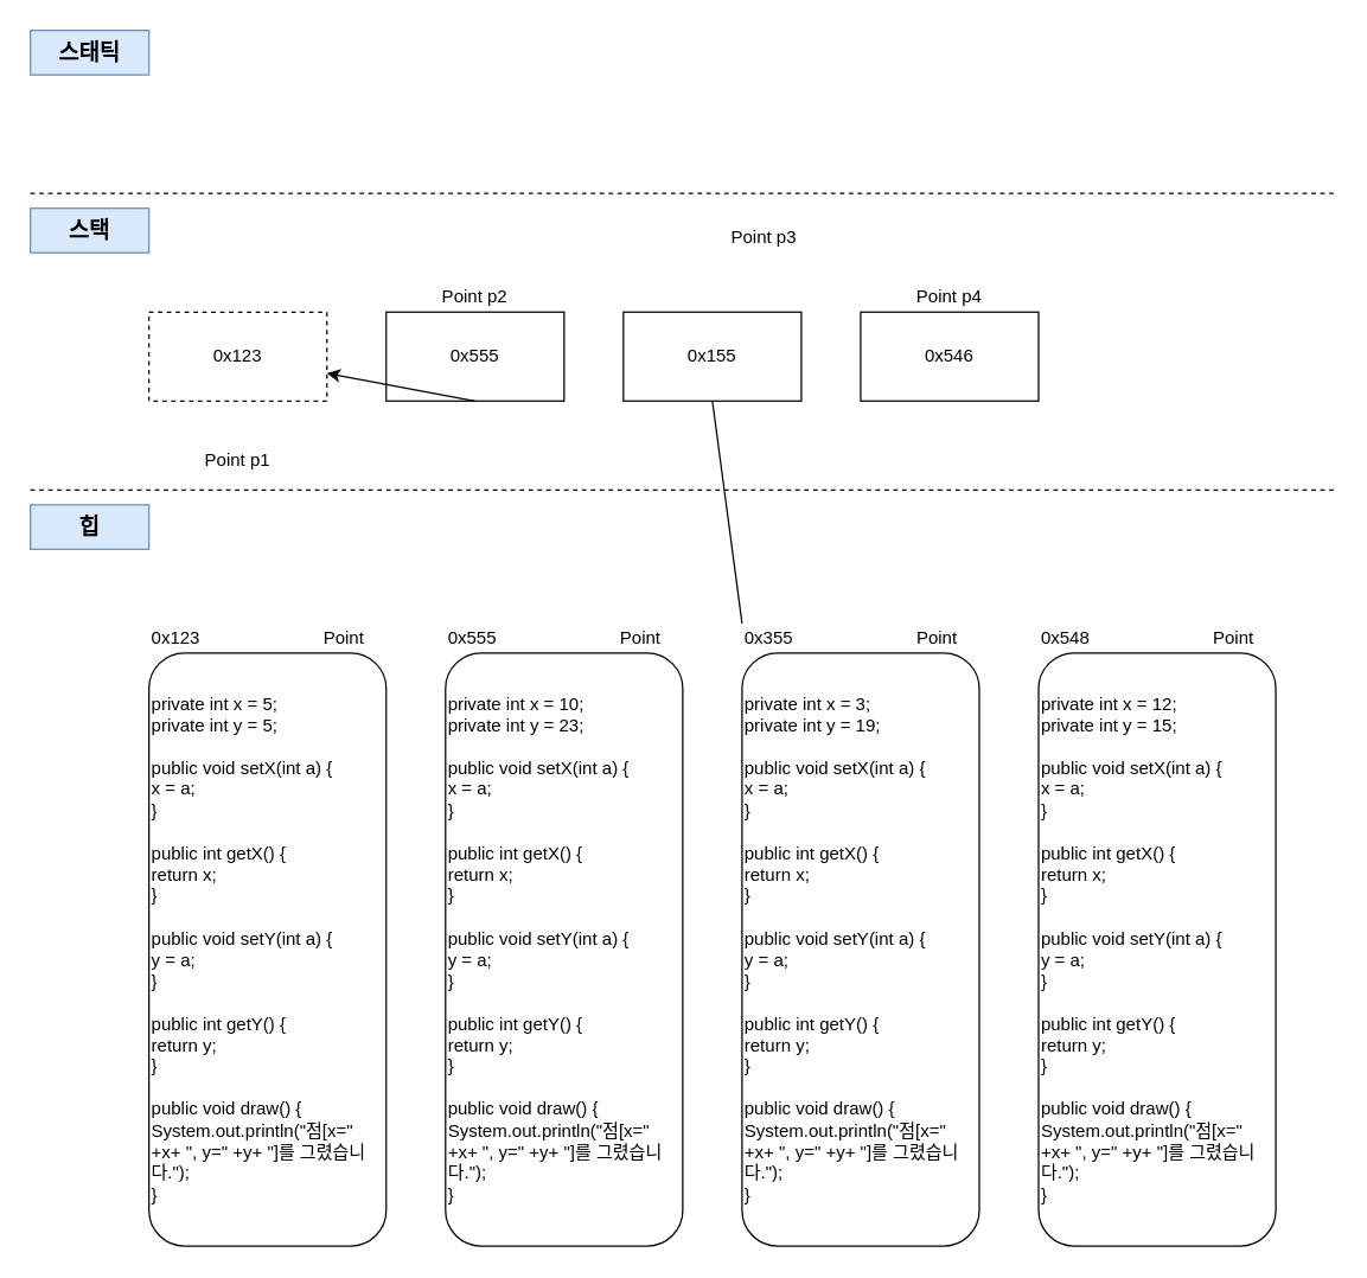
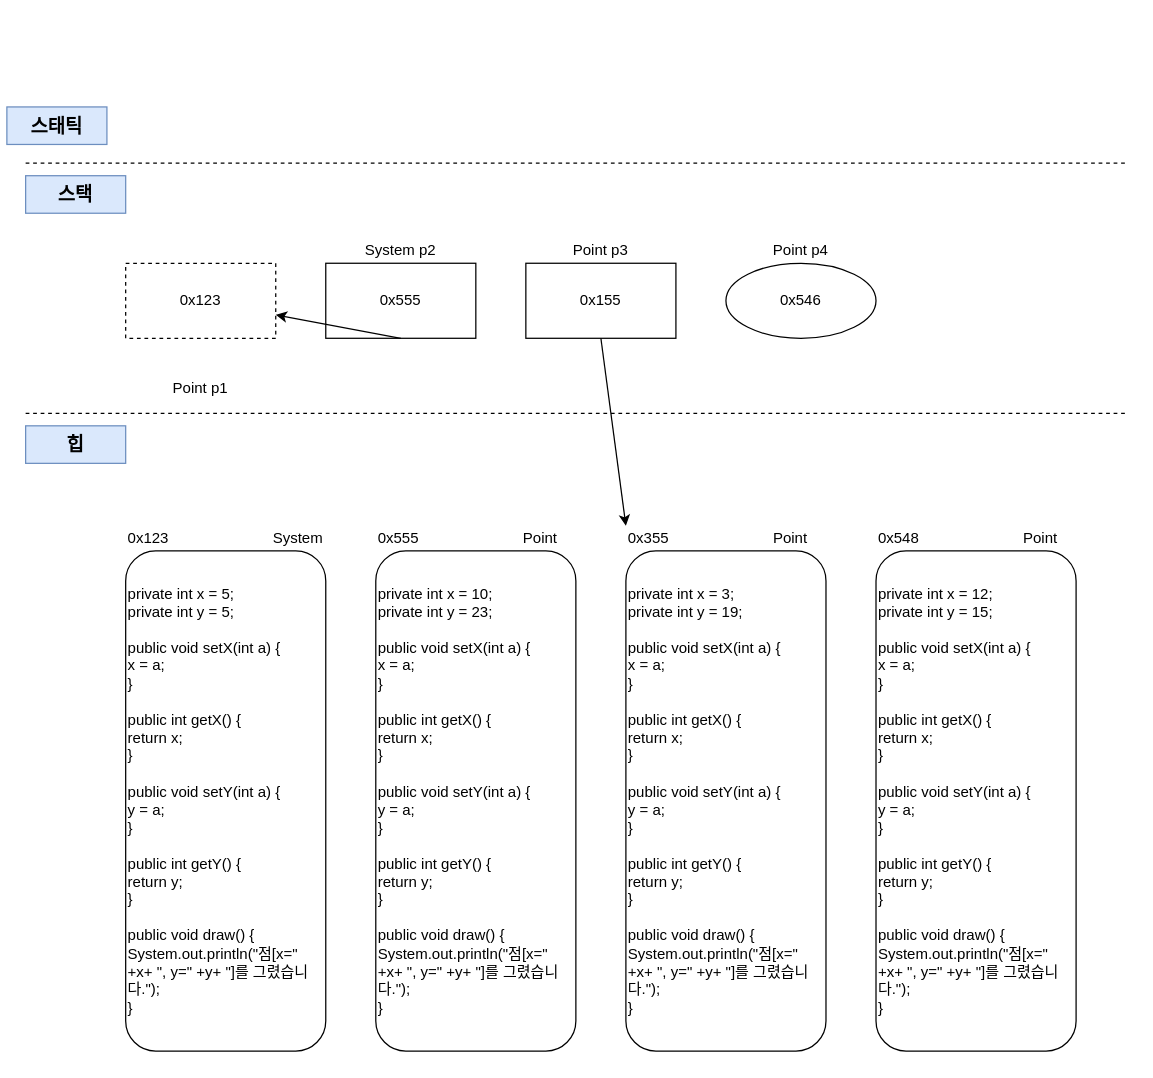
  <mxCell id="0" />
  <mxCell id="1" parent="0" />
  <mxCell id="2" value="" style="endArrow=none;dashed=1;html=1;" edge="1" parent="1"><mxGeometry width="50" height="50" relative="1" as="geometry"><mxPoint y="130" as="sourcePoint" x="20" /><mxPoint x="900" y="130" as="targetPoint" /></mxGeometry></mxCell>
  <mxCell id="3" value="" style="endArrow=none;dashed=1;html=1;" edge="1" parent="1"><mxGeometry width="50" height="50" relative="1" as="geometry"><mxPoint y="330" as="sourcePoint" x="20" /><mxPoint x="900" y="330" as="targetPoint" /></mxGeometry></mxCell>
  <mxCell id="4" value="0x123" style="rounded=0;whiteSpace=wrap;html=1;dashed=1;" vertex="1" parent="1"><mxGeometry x="100" y="210" width="120" height="60" as="geometry" /></mxCell>
  <mxCell id="5" value="&lt;font style=&quot;font-size: 15px&quot;&gt;&lt;b&gt;스택&lt;/b&gt;&lt;/font&gt;" style="text;html=1;strokeColor=#6c8ebf;fillColor=#dae8fc;align=center;verticalAlign=middle;whiteSpace=wrap;rounded=0;" vertex="1" parent="1"><mxGeometry y="140" width="80" height="30" as="geometry" x="20" /></mxCell>
- <mxCell id="6" value="&lt;font style=&quot;font-size: 15px&quot;&gt;&lt;b&gt;스태틱&lt;/b&gt;&lt;/font&gt;" style="text;html=1;strokeColor=#6c8ebf;fillColor=#dae8fc;align=center;verticalAlign=middle;whiteSpace=wrap;rounded=0;" vertex="1" parent="1"><mxGeometry y="20" width="80" height="30" as="geometry" x="20" /></mxCell>
+ <mxCell id="6" value="&lt;font style=&quot;font-size: 15px&quot;&gt;&lt;b&gt;스태틱&lt;/b&gt;&lt;/font&gt;" style="text;html=1;strokeColor=#6c8ebf;fillColor=#dae8fc;align=center;verticalAlign=middle;whiteSpace=wrap;rounded=0;" vertex="1" parent="1"><mxGeometry x="5" y="85" width="80" height="30" as="geometry" /></mxCell>
  <mxCell id="7" value="&lt;span style=&quot;font-size: 15px&quot;&gt;&lt;b&gt;힙&lt;/b&gt;&lt;/span&gt;" style="text;html=1;strokeColor=#6c8ebf;fillColor=#dae8fc;align=center;verticalAlign=middle;whiteSpace=wrap;rounded=0;" vertex="1" parent="1"><mxGeometry y="340" width="80" height="30" as="geometry" x="20" /></mxCell>
  <mxCell id="8" value="0x555" style="rounded=0;whiteSpace=wrap;html=1;" vertex="1" parent="1"><mxGeometry x="260" y="210" width="120" height="60" as="geometry" /></mxCell>
  <mxCell id="9" value="0x155" style="rounded=0;whiteSpace=wrap;html=1;" vertex="1" parent="1"><mxGeometry x="420" y="210" width="120" height="60" as="geometry" /></mxCell>
  <mxCell id="10" value="Point p1" style="text;html=1;strokeColor=none;fillColor=none;align=center;verticalAlign=middle;whiteSpace=wrap;rounded=0;" vertex="1" parent="1"><mxGeometry x="100" y="300" width="120" height="20" as="geometry" /></mxCell>
- <mxCell id="11" value="Point p2" style="text;html=1;strokeColor=none;fillColor=none;align=center;verticalAlign=middle;whiteSpace=wrap;rounded=0;" vertex="1" parent="1"><mxGeometry x="260" y="190" width="120" height="20" as="geometry" /></mxCell>
- <mxCell id="12" value="Point p3" style="text;html=1;strokeColor=none;fillColor=none;align=center;verticalAlign=middle;whiteSpace=wrap;rounded=0;" vertex="1" parent="1"><mxGeometry x="455" y="150" width="120" height="20" as="geometry" /></mxCell>
+ <mxCell id="11" value="System p2" style="text;html=1;strokeColor=none;fillColor=none;align=center;verticalAlign=middle;whiteSpace=wrap;rounded=0;" vertex="1" parent="1"><mxGeometry x="260" y="190" width="120" height="20" as="geometry" /></mxCell>
+ <mxCell id="12" value="Point p3" style="text;html=1;strokeColor=none;fillColor=none;align=center;verticalAlign=middle;whiteSpace=wrap;rounded=0;" vertex="1" parent="1"><mxGeometry x="420" y="190" width="120" height="20" as="geometry" /></mxCell>
  <mxCell id="13" value="&lt;div&gt;private int x = 5;&amp;nbsp;&lt;/div&gt;&lt;div&gt;private int y = 5;&lt;br&gt;&lt;/div&gt;&lt;div&gt;&lt;br&gt;&lt;/div&gt;&lt;div&gt;&lt;div&gt;public void setX(int a) {&lt;/div&gt;&lt;div&gt;&lt;span&gt;&#09;&#09;&lt;/span&gt;x = a;&lt;/div&gt;&lt;div&gt;&lt;span&gt;&#09;&lt;/span&gt;}&lt;/div&gt;&lt;div&gt;&lt;span&gt;&#09;&lt;/span&gt;&lt;/div&gt;&lt;div&gt;&lt;br&gt;&lt;/div&gt;&lt;div&gt;&lt;span&gt;&#09;&lt;/span&gt;public int getX() {&lt;/div&gt;&lt;div&gt;&lt;span&gt;&#09;&#09;&lt;/span&gt;return x;&lt;/div&gt;&lt;div&gt;&lt;span&gt;&#09;&lt;/span&gt;}&lt;/div&gt;&lt;div&gt;&lt;span&gt;&#09;&lt;/span&gt;&lt;/div&gt;&lt;div&gt;&lt;br&gt;&lt;/div&gt;&lt;div&gt;&lt;span&gt;&#09;&lt;/span&gt;public void setY(int a) {&lt;/div&gt;&lt;div&gt;&lt;span&gt;&#09;&#09;&lt;/span&gt;y = a;&lt;/div&gt;&lt;div&gt;&lt;span&gt;&#09;&lt;/span&gt;}&lt;/div&gt;&lt;div&gt;&lt;span&gt;&#09;&lt;/span&gt;&lt;/div&gt;&lt;div&gt;&lt;br&gt;&lt;/div&gt;&lt;div&gt;&lt;span&gt;&#09;&lt;/span&gt;public int getY() {&lt;/div&gt;&lt;div&gt;&lt;span&gt;&#09;&#09;&lt;/span&gt;return y;&lt;/div&gt;&lt;div&gt;&lt;span&gt;&#09;&lt;/span&gt;}&lt;/div&gt;&lt;div&gt;&lt;br&gt;&lt;/div&gt;&lt;div&gt;&lt;span&gt;&#09;&lt;/span&gt;&lt;/div&gt;&lt;div&gt;&lt;span&gt;&#09;&lt;/span&gt;public void draw() {&lt;/div&gt;&lt;div&gt;&lt;span&gt;&#09;&#09;&lt;/span&gt;System.out.println(&quot;점[x=&quot; +x+ &quot;, y=&quot; +y+ &quot;]를 그렸습니다.&quot;);&lt;/div&gt;&lt;div&gt;&lt;span&gt;&#09;&lt;/span&gt;}&lt;/div&gt;&lt;/div&gt;" style="rounded=1;whiteSpace=wrap;html=1;align=left;" vertex="1" parent="1"><mxGeometry x="100" y="440" width="160" height="400" as="geometry" /></mxCell>
- <mxCell id="14" value="&lt;div&gt;&lt;span&gt;0x123&amp;nbsp; &amp;nbsp; &amp;nbsp; &amp;nbsp; &amp;nbsp; &amp;nbsp; &amp;nbsp; &amp;nbsp; &amp;nbsp; &amp;nbsp; &amp;nbsp; &amp;nbsp; &amp;nbsp;Point&lt;/span&gt;&lt;/div&gt;" style="text;html=1;strokeColor=none;fillColor=none;align=left;verticalAlign=middle;whiteSpace=wrap;rounded=0;" vertex="1" parent="1"><mxGeometry x="100" y="420" width="160" height="20" as="geometry" /></mxCell>
+ <mxCell id="14" value="&lt;div&gt;&lt;span&gt;0x123&amp;nbsp; &amp;nbsp; &amp;nbsp; &amp;nbsp; &amp;nbsp; &amp;nbsp; &amp;nbsp; &amp;nbsp; &amp;nbsp; &amp;nbsp; &amp;nbsp; &amp;nbsp; &amp;nbsp;System&lt;/span&gt;&lt;/div&gt;" style="text;html=1;strokeColor=none;fillColor=none;align=left;verticalAlign=middle;whiteSpace=wrap;rounded=0;" vertex="1" parent="1"><mxGeometry x="100" y="420" width="160" height="20" as="geometry" /></mxCell>
  <mxCell id="15" value="&lt;div&gt;private int x = 10;&amp;nbsp;&lt;/div&gt;&lt;div&gt;private int y = 23;&lt;br&gt;&lt;/div&gt;&lt;div&gt;&lt;br&gt;&lt;/div&gt;&lt;div&gt;&lt;div&gt;public void setX(int a) {&lt;/div&gt;&lt;div&gt;x = a;&lt;/div&gt;&lt;div&gt;}&lt;/div&gt;&lt;div&gt;&lt;/div&gt;&lt;div&gt;&lt;br&gt;&lt;/div&gt;&lt;div&gt;public int getX() {&lt;/div&gt;&lt;div&gt;return x;&lt;/div&gt;&lt;div&gt;}&lt;/div&gt;&lt;div&gt;&lt;/div&gt;&lt;div&gt;&lt;br&gt;&lt;/div&gt;&lt;div&gt;public void setY(int a) {&lt;/div&gt;&lt;div&gt;y = a;&lt;/div&gt;&lt;div&gt;}&lt;/div&gt;&lt;div&gt;&lt;/div&gt;&lt;div&gt;&lt;br&gt;&lt;/div&gt;&lt;div&gt;public int getY() {&lt;/div&gt;&lt;div&gt;return y;&lt;/div&gt;&lt;div&gt;}&lt;/div&gt;&lt;div&gt;&lt;br&gt;&lt;/div&gt;&lt;div&gt;&lt;/div&gt;&lt;div&gt;public void draw() {&lt;/div&gt;&lt;div&gt;System.out.println(&quot;점[x=&quot; +x+ &quot;, y=&quot; +y+ &quot;]를 그렸습니다.&quot;);&lt;/div&gt;&lt;div&gt;}&lt;/div&gt;&lt;/div&gt;" style="rounded=1;whiteSpace=wrap;html=1;align=left;" vertex="1" parent="1"><mxGeometry x="300" y="440" width="160" height="400" as="geometry" /></mxCell>
  <mxCell id="16" value="&lt;div&gt;&lt;span&gt;0x555&amp;nbsp; &amp;nbsp; &amp;nbsp; &amp;nbsp; &amp;nbsp; &amp;nbsp; &amp;nbsp; &amp;nbsp; &amp;nbsp; &amp;nbsp; &amp;nbsp; &amp;nbsp; &amp;nbsp;Point&lt;/span&gt;&lt;/div&gt;" style="text;html=1;strokeColor=none;fillColor=none;align=left;verticalAlign=middle;whiteSpace=wrap;rounded=0;" vertex="1" parent="1"><mxGeometry x="300" y="420" width="160" height="20" as="geometry" /></mxCell>
  <mxCell id="17" value="&lt;div&gt;private int x = 3;&amp;nbsp;&lt;/div&gt;&lt;div&gt;private int y = 19;&lt;br&gt;&lt;/div&gt;&lt;div&gt;&lt;br&gt;&lt;/div&gt;&lt;div&gt;&lt;div&gt;public void setX(int a) {&lt;/div&gt;&lt;div&gt;x = a;&lt;/div&gt;&lt;div&gt;}&lt;/div&gt;&lt;div&gt;&lt;/div&gt;&lt;div&gt;&lt;br&gt;&lt;/div&gt;&lt;div&gt;public int getX() {&lt;/div&gt;&lt;div&gt;return x;&lt;/div&gt;&lt;div&gt;}&lt;/div&gt;&lt;div&gt;&lt;/div&gt;&lt;div&gt;&lt;br&gt;&lt;/div&gt;&lt;div&gt;public void setY(int a) {&lt;/div&gt;&lt;div&gt;y = a;&lt;/div&gt;&lt;div&gt;}&lt;/div&gt;&lt;div&gt;&lt;/div&gt;&lt;div&gt;&lt;br&gt;&lt;/div&gt;&lt;div&gt;public int getY() {&lt;/div&gt;&lt;div&gt;return y;&lt;/div&gt;&lt;div&gt;}&lt;/div&gt;&lt;div&gt;&lt;br&gt;&lt;/div&gt;&lt;div&gt;&lt;/div&gt;&lt;div&gt;public void draw() {&lt;/div&gt;&lt;div&gt;System.out.println(&quot;점[x=&quot; +x+ &quot;, y=&quot; +y+ &quot;]를 그렸습니다.&quot;);&lt;/div&gt;&lt;div&gt;}&lt;/div&gt;&lt;/div&gt;" style="rounded=1;whiteSpace=wrap;html=1;align=left;" vertex="1" parent="1"><mxGeometry x="500" y="440" width="160" height="400" as="geometry" /></mxCell>
  <mxCell id="18" value="&lt;div&gt;&lt;span&gt;0x355&amp;nbsp; &amp;nbsp; &amp;nbsp; &amp;nbsp; &amp;nbsp; &amp;nbsp; &amp;nbsp; &amp;nbsp; &amp;nbsp; &amp;nbsp; &amp;nbsp; &amp;nbsp; &amp;nbsp;Point&lt;/span&gt;&lt;/div&gt;" style="text;html=1;strokeColor=none;fillColor=none;align=left;verticalAlign=middle;whiteSpace=wrap;rounded=0;" vertex="1" parent="1"><mxGeometry x="500" y="420" width="160" height="20" as="geometry" /></mxCell>
  <mxCell id="19" value="" style="endArrow=classic;html=1;exitX=0.5;exitY=1;exitDx=0;exitDy=0;" edge="1" parent="1" source="8" target="4"><mxGeometry width="50" height="50" relative="1" as="geometry"><mxPoint x="370" y="490" as="sourcePoint" /><mxPoint x="420" y="440" as="targetPoint" /></mxGeometry></mxCell>
- <mxCell id="20" value="" style="endArrow=none;html=1;exitX=0.5;exitY=1;exitDx=0;exitDy=0;entryX=0;entryY=0;entryDx=0;entryDy=0;" edge="1" parent="1" source="9" target="18"><mxGeometry width="50" height="50" relative="1" as="geometry"><mxPoint x="370" y="490" as="sourcePoint" /><mxPoint x="420" y="440" as="targetPoint" /></mxGeometry></mxCell>
- <mxCell id="21" value="0x546" style="rounded=0;whiteSpace=wrap;html=1;" vertex="1" parent="1"><mxGeometry x="580" y="210" width="120" height="60" as="geometry" /></mxCell>
+ <mxCell id="20" value="" style="endArrow=classic;html=1;exitX=0.5;exitY=1;exitDx=0;exitDy=0;entryX=0;entryY=0;entryDx=0;entryDy=0;" edge="1" parent="1" source="9" target="18"><mxGeometry width="50" height="50" relative="1" as="geometry"><mxPoint x="370" y="490" as="sourcePoint" /><mxPoint x="420" y="440" as="targetPoint" /></mxGeometry></mxCell>
+ <mxCell id="21" value="0x546" style="ellipse;whiteSpace=wrap;html=1;" vertex="1" parent="1"><mxGeometry x="580" y="210" width="120" height="60" as="geometry" /></mxCell>
  <mxCell id="22" value="Point p4" style="text;html=1;strokeColor=none;fillColor=none;align=center;verticalAlign=middle;whiteSpace=wrap;rounded=0;" vertex="1" parent="1"><mxGeometry x="580" y="190" width="120" height="20" as="geometry" /></mxCell>
  <mxCell id="23" value="&lt;div&gt;private int x = 12;&amp;nbsp;&lt;/div&gt;&lt;div&gt;private int y = 15;&lt;br&gt;&lt;/div&gt;&lt;div&gt;&lt;br&gt;&lt;/div&gt;&lt;div&gt;&lt;div&gt;public void setX(int a) {&lt;/div&gt;&lt;div&gt;x = a;&lt;/div&gt;&lt;div&gt;}&lt;/div&gt;&lt;div&gt;&lt;/div&gt;&lt;div&gt;&lt;br&gt;&lt;/div&gt;&lt;div&gt;public int getX() {&lt;/div&gt;&lt;div&gt;return x;&lt;/div&gt;&lt;div&gt;}&lt;/div&gt;&lt;div&gt;&lt;/div&gt;&lt;div&gt;&lt;br&gt;&lt;/div&gt;&lt;div&gt;public void setY(int a) {&lt;/div&gt;&lt;div&gt;y = a;&lt;/div&gt;&lt;div&gt;}&lt;/div&gt;&lt;div&gt;&lt;/div&gt;&lt;div&gt;&lt;br&gt;&lt;/div&gt;&lt;div&gt;public int getY() {&lt;/div&gt;&lt;div&gt;return y;&lt;/div&gt;&lt;div&gt;}&lt;/div&gt;&lt;div&gt;&lt;br&gt;&lt;/div&gt;&lt;div&gt;&lt;/div&gt;&lt;div&gt;public void draw() {&lt;/div&gt;&lt;div&gt;System.out.println(&quot;점[x=&quot; +x+ &quot;, y=&quot; +y+ &quot;]를 그렸습니다.&quot;);&lt;/div&gt;&lt;div&gt;}&lt;/div&gt;&lt;/div&gt;" style="rounded=1;whiteSpace=wrap;html=1;align=left;" vertex="1" parent="1"><mxGeometry x="700" y="440" width="160" height="400" as="geometry" /></mxCell>
  <mxCell id="24" value="&lt;div&gt;&lt;span&gt;0x548&amp;nbsp; &amp;nbsp; &amp;nbsp; &amp;nbsp; &amp;nbsp; &amp;nbsp; &amp;nbsp; &amp;nbsp; &amp;nbsp; &amp;nbsp; &amp;nbsp; &amp;nbsp; &amp;nbsp;Point&lt;/span&gt;&lt;/div&gt;" style="text;html=1;strokeColor=none;fillColor=none;align=left;verticalAlign=middle;whiteSpace=wrap;rounded=0;" vertex="1" parent="1"><mxGeometry x="700" y="420" width="160" height="20" as="geometry" /></mxCell>
